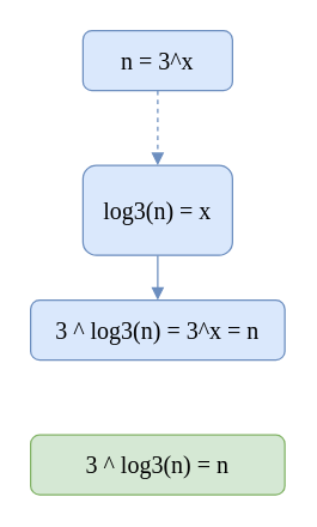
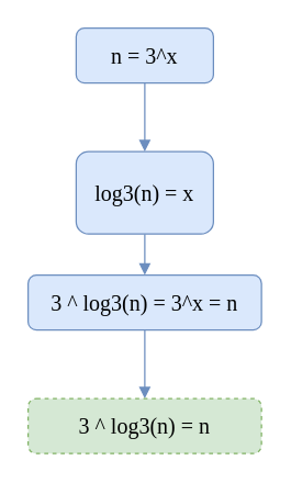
  <mxCell id="0" />
  <mxCell id="1" parent="0" />
- <mxCell id="2" style="edgeStyle=orthogonalEdgeStyle;rounded=1;orthogonalLoop=1;jettySize=auto;html=1;shadow=0;strokeColor=#6c8ebf;strokeWidth=1;fontFamily=Ubuntu;fontSize=14;fontStyle=0;endArrow=block;endFill=1;fillColor=#dae8fc;dashed=1;" edge="1" parent="1" source="3" target="5"><mxGeometry relative="1" as="geometry" /></mxCell>
+ <mxCell id="2" style="edgeStyle=orthogonalEdgeStyle;rounded=1;orthogonalLoop=1;jettySize=auto;html=1;shadow=0;strokeColor=#6c8ebf;strokeWidth=1;fontFamily=Ubuntu;fontSize=14;fontStyle=0;endArrow=block;endFill=1;fillColor=#dae8fc;" edge="1" parent="1" source="3" target="5"><mxGeometry relative="1" as="geometry" /></mxCell>
  <mxCell id="3" value="n = 3^x" style="rounded=1;whiteSpace=wrap;html=1;shadow=0;strokeColor=#6c8ebf;strokeWidth=1;fontFamily=Ubuntu;fontSize=16;fontStyle=0;fillColor=#dae8fc;" vertex="1" parent="1"><mxGeometry x="55" y="20" width="100" height="40" as="geometry" /></mxCell>
  <mxCell id="4" style="edgeStyle=orthogonalEdgeStyle;rounded=1;orthogonalLoop=1;jettySize=auto;html=1;shadow=0;strokeColor=#6c8ebf;strokeWidth=1;fontFamily=Ubuntu;fontSize=14;fontStyle=0;endArrow=block;endFill=1;fillColor=#dae8fc;" edge="1" parent="1" source="5" target="7"><mxGeometry relative="1" as="geometry" /></mxCell>
  <mxCell id="5" value="log3(n) = x" style="rounded=1;whiteSpace=wrap;html=1;shadow=0;strokeColor=#6c8ebf;strokeWidth=1;fontFamily=Ubuntu;fontSize=16;fontStyle=0;fillColor=#dae8fc;" vertex="1" parent="1"><mxGeometry x="55" y="110" width="100" height="60" as="geometry" /></mxCell>
+ <mxCell id="6" style="edgeStyle=orthogonalEdgeStyle;rounded=1;orthogonalLoop=1;jettySize=auto;html=1;entryX=0.5;entryY=0;entryDx=0;entryDy=0;shadow=0;strokeColor=#6c8ebf;strokeWidth=1;fontFamily=Ubuntu;fontSize=14;fontStyle=0;endArrow=block;endFill=1;fillColor=#dae8fc;" edge="1" parent="1" source="7" target="8"><mxGeometry relative="1" as="geometry" /></mxCell>
  <mxCell id="7" value="3 ^ log3(n) = 3^x = n" style="rounded=1;whiteSpace=wrap;html=1;shadow=0;strokeColor=#6c8ebf;strokeWidth=1;fontFamily=Ubuntu;fontSize=16;fontStyle=0;fillColor=#dae8fc;" vertex="1" parent="1"><mxGeometry x="20" y="200" width="170" height="40" as="geometry" /></mxCell>
- <mxCell id="8" value="3 ^ log3(n) = n" style="rounded=1;whiteSpace=wrap;html=1;shadow=0;strokeColor=#82b366;strokeWidth=1;fontFamily=Ubuntu;fontSize=16;fontStyle=0;fillColor=#d5e8d4;" vertex="1" parent="1"><mxGeometry x="20" y="290" width="170" height="40" as="geometry" /></mxCell>
+ <mxCell id="8" value="3 ^ log3(n) = n" style="rounded=1;whiteSpace=wrap;html=1;shadow=0;strokeColor=#82b366;strokeWidth=1;fontFamily=Ubuntu;fontSize=16;fontStyle=0;fillColor=#d5e8d4;dashed=1;" vertex="1" parent="1"><mxGeometry x="20" y="290" width="170" height="40" as="geometry" /></mxCell>
